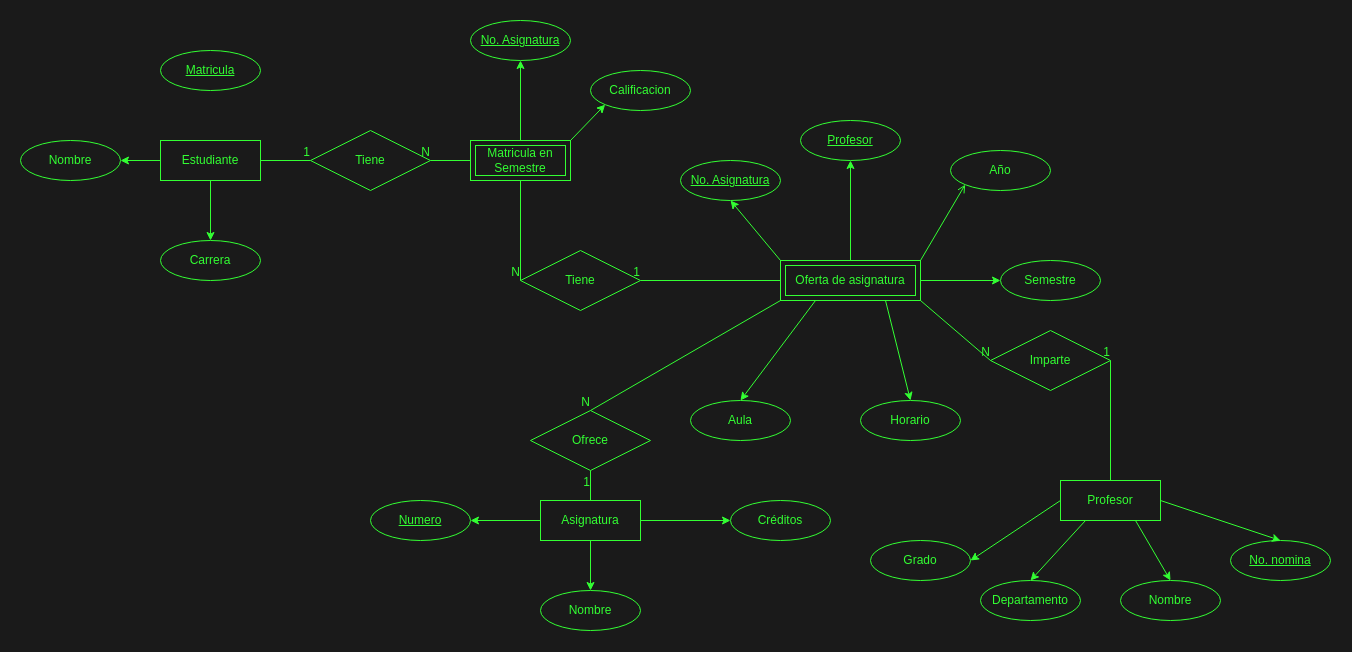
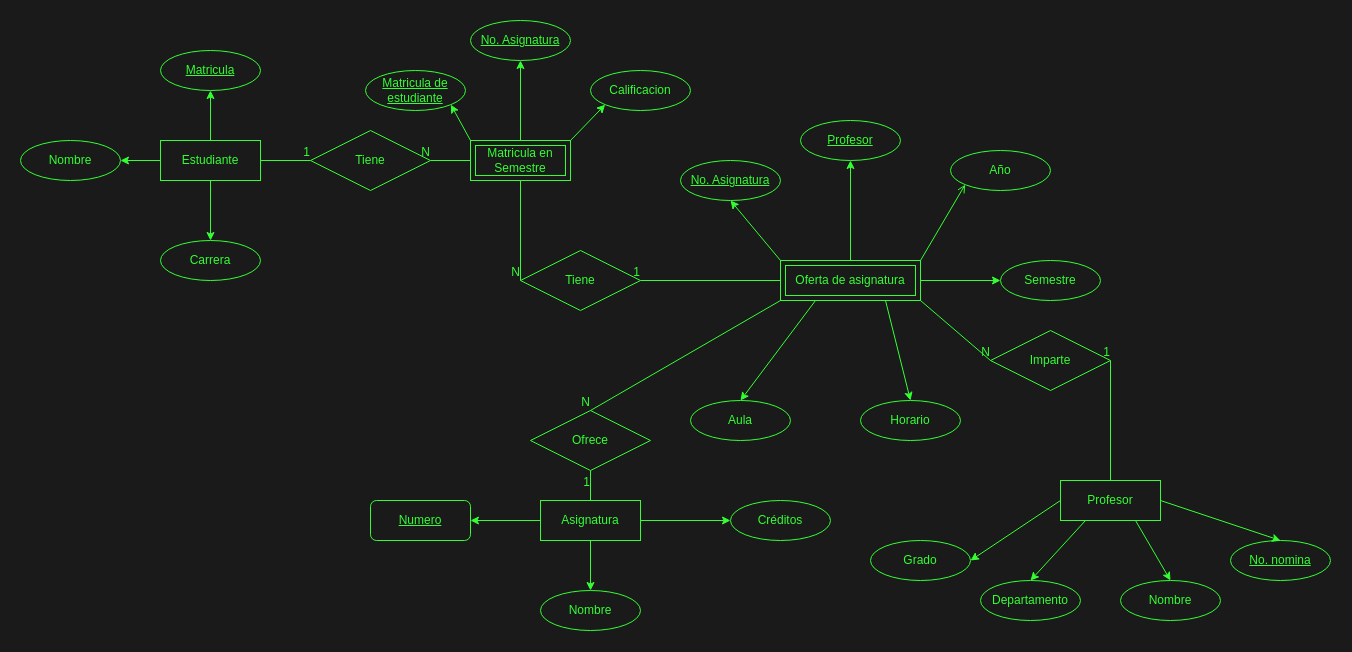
  <mxCell id="0" />
  <mxCell id="1" parent="0" />
  <mxCell id="2" style="edgeStyle=none;html=1;exitX=0.5;exitY=1;exitDx=0;exitDy=0;entryX=0.5;entryY=0;entryDx=0;entryDy=0;fillColor=none;strokeColor=#33FF33;fontColor=#33FF33;" parent="1" source="5" target="30" edge="1"><mxGeometry relative="1" as="geometry" /></mxCell>
  <mxCell id="3" style="edgeStyle=none;html=1;exitX=1;exitY=0.5;exitDx=0;exitDy=0;entryX=0;entryY=0.5;entryDx=0;entryDy=0;strokeColor=#33FF33;fontColor=#33FF33;fillColor=none;" edge="1" parent="1" source="5" target="31"><mxGeometry relative="1" as="geometry" /></mxCell>
  <mxCell id="4" style="edgeStyle=none;html=1;exitX=0;exitY=0.5;exitDx=0;exitDy=0;entryX=1;entryY=0.5;entryDx=0;entryDy=0;strokeColor=#33FF33;fontColor=#33FF33;fillColor=none;" edge="1" parent="1" source="5" target="29"><mxGeometry relative="1" as="geometry" /></mxCell>
  <mxCell id="5" value="Asignatura" style="whiteSpace=wrap;html=1;align=center;fillColor=none;fontColor=#33FF33;strokeColor=#33FF33;" parent="1" vertex="1"><mxGeometry x="540" y="500" width="100" height="40" as="geometry" /></mxCell>
  <mxCell id="6" style="edgeStyle=none;html=1;exitX=0.25;exitY=1;exitDx=0;exitDy=0;entryX=0.5;entryY=0;entryDx=0;entryDy=0;strokeColor=#33FF33;fontColor=#33FF33;fillColor=none;" edge="1" parent="1" source="12" target="36"><mxGeometry relative="1" as="geometry" /></mxCell>
  <mxCell id="7" style="edgeStyle=none;html=1;exitX=0.75;exitY=1;exitDx=0;exitDy=0;entryX=0.5;entryY=0;entryDx=0;entryDy=0;strokeColor=#33FF33;fontColor=#33FF33;fillColor=none;" edge="1" parent="1" source="12" target="35"><mxGeometry relative="1" as="geometry" /></mxCell>
  <mxCell id="8" style="edgeStyle=none;html=1;exitX=1;exitY=0.5;exitDx=0;exitDy=0;entryX=0;entryY=0.5;entryDx=0;entryDy=0;strokeColor=#33FF33;fontColor=#33FF33;fillColor=none;" edge="1" parent="1" source="12" target="33"><mxGeometry relative="1" as="geometry" /></mxCell>
  <mxCell id="9" style="edgeStyle=none;html=1;exitX=1;exitY=0;exitDx=0;exitDy=0;entryX=0;entryY=1;entryDx=0;entryDy=0;strokeColor=#33FF33;fontColor=#33FF33;fillColor=none;endArrow=open;" edge="1" parent="1" source="12" target="32"><mxGeometry relative="1" as="geometry" /></mxCell>
  <mxCell id="10" style="edgeStyle=none;html=1;exitX=0.5;exitY=0;exitDx=0;exitDy=0;entryX=0.5;entryY=1;entryDx=0;entryDy=0;strokeColor=#33FF33;fontColor=#33FF33;fillColor=none;" edge="1" parent="1" source="12" target="34"><mxGeometry relative="1" as="geometry" /></mxCell>
  <mxCell id="11" style="edgeStyle=none;html=1;exitX=0;exitY=0;exitDx=0;exitDy=0;entryX=0.5;entryY=1;entryDx=0;entryDy=0;strokeColor=#33FF33;fontColor=#33FF33;fillColor=none;" edge="1" parent="1" source="12" target="37"><mxGeometry relative="1" as="geometry" /></mxCell>
  <mxCell id="12" value="Oferta de asignatura" style="shape=ext;margin=3;double=1;whiteSpace=wrap;html=1;align=center;fillColor=none;fontColor=#33FF33;strokeColor=#33FF33;" parent="1" vertex="1"><mxGeometry x="780" y="260" width="140" height="40" as="geometry" /></mxCell>
  <mxCell id="13" style="edgeStyle=none;html=1;exitX=0;exitY=0.5;exitDx=0;exitDy=0;entryX=1;entryY=0.5;entryDx=0;entryDy=0;strokeColor=#33FF33;fillColor=none;fontColor=#33FF33;" parent="1" source="16" target="23" edge="1"><mxGeometry relative="1" as="geometry" /></mxCell>
  <mxCell id="14" style="edgeStyle=none;html=1;exitX=0.5;exitY=1;exitDx=0;exitDy=0;entryX=0.5;entryY=0;entryDx=0;entryDy=0;strokeColor=#33FF33;fontColor=#33FF33;fillColor=none;" edge="1" parent="1" source="16" target="24"><mxGeometry relative="1" as="geometry" /></mxCell>
+ <mxCell id="15" style="edgeStyle=none;html=1;exitX=0.5;exitY=0;exitDx=0;exitDy=0;entryX=0.5;entryY=1;entryDx=0;entryDy=0;strokeColor=#33FF33;fontColor=#33FF33;fillColor=none;" edge="1" parent="1" source="16" target="22"><mxGeometry relative="1" as="geometry" /></mxCell>
  <mxCell id="16" value="Estudiante" style="whiteSpace=wrap;html=1;align=center;fillColor=none;fontColor=#33FF33;strokeColor=#33FF33;" parent="1" vertex="1"><mxGeometry x="160" y="140" width="100" height="40" as="geometry" /></mxCell>
  <mxCell id="17" style="edgeStyle=none;html=1;exitX=0;exitY=0.5;exitDx=0;exitDy=0;entryX=1;entryY=0.5;entryDx=0;entryDy=0;strokeColor=#33FF33;fontColor=#33FF33;fillColor=none;" edge="1" parent="1" source="21" target="28"><mxGeometry relative="1" as="geometry" /></mxCell>
  <mxCell id="18" style="edgeStyle=none;html=1;exitX=0.25;exitY=1;exitDx=0;exitDy=0;entryX=0.5;entryY=0;entryDx=0;entryDy=0;strokeColor=#33FF33;fontColor=#33FF33;fillColor=none;" edge="1" parent="1" source="21" target="27"><mxGeometry relative="1" as="geometry" /></mxCell>
  <mxCell id="19" style="edgeStyle=none;html=1;exitX=0.75;exitY=1;exitDx=0;exitDy=0;entryX=0.5;entryY=0;entryDx=0;entryDy=0;strokeColor=#33FF33;fontColor=#33FF33;fillColor=none;" edge="1" parent="1" source="21" target="26"><mxGeometry relative="1" as="geometry" /></mxCell>
  <mxCell id="20" style="edgeStyle=none;html=1;exitX=1;exitY=0.5;exitDx=0;exitDy=0;entryX=0.5;entryY=0;entryDx=0;entryDy=0;strokeColor=#33FF33;fontColor=#33FF33;fillColor=none;" edge="1" parent="1" source="21" target="25"><mxGeometry relative="1" as="geometry" /></mxCell>
  <mxCell id="21" value="Profesor" style="whiteSpace=wrap;html=1;align=center;fillColor=none;fontColor=#33FF33;strokeColor=#33FF33;" parent="1" vertex="1"><mxGeometry x="1060" y="480" width="100" height="40" as="geometry" /></mxCell>
  <mxCell id="22" value="Matricula" style="ellipse;whiteSpace=wrap;html=1;align=center;fontStyle=4;fillColor=none;fontColor=#33FF33;strokeColor=#33FF33;" parent="1" vertex="1"><mxGeometry x="160" y="50" width="100" height="40" as="geometry" /></mxCell>
  <mxCell id="23" value="Nombre" style="ellipse;whiteSpace=wrap;html=1;align=center;fillColor=none;fontColor=#33FF33;strokeColor=#33FF33;" parent="1" vertex="1"><mxGeometry x="20" y="140" width="100" height="40" as="geometry" /></mxCell>
  <mxCell id="24" value="Carrera" style="ellipse;whiteSpace=wrap;html=1;align=center;fillColor=none;fontColor=#33FF33;strokeColor=#33FF33;" parent="1" vertex="1"><mxGeometry x="160" y="240" width="100" height="40" as="geometry" /></mxCell>
  <mxCell id="25" value="No. nomina" style="ellipse;whiteSpace=wrap;html=1;align=center;fontStyle=4;fillColor=none;fontColor=#33FF33;strokeColor=#33FF33;" parent="1" vertex="1"><mxGeometry x="1230" y="540" width="100" height="40" as="geometry" /></mxCell>
  <mxCell id="26" value="Nombre" style="ellipse;whiteSpace=wrap;html=1;align=center;fillColor=none;fontColor=#33FF33;strokeColor=#33FF33;" parent="1" vertex="1"><mxGeometry x="1120" y="580" width="100" height="40" as="geometry" /></mxCell>
  <mxCell id="27" value="Departamento" style="ellipse;whiteSpace=wrap;html=1;align=center;fillColor=none;fontColor=#33FF33;strokeColor=#33FF33;" parent="1" vertex="1"><mxGeometry x="980" y="580" width="100" height="40" as="geometry" /></mxCell>
  <mxCell id="28" value="Grado" style="ellipse;whiteSpace=wrap;html=1;align=center;fillColor=none;fontColor=#33FF33;strokeColor=#33FF33;" parent="1" vertex="1"><mxGeometry x="870" y="540" width="100" height="40" as="geometry" /></mxCell>
- <mxCell id="29" value="Numero" style="ellipse;whiteSpace=wrap;html=1;align=center;fontStyle=4;fillColor=none;fontColor=#33FF33;strokeColor=#33FF33;" parent="1" vertex="1"><mxGeometry x="370" y="500" width="100" height="40" as="geometry" /></mxCell>
+ <mxCell id="29" value="Numero" style="whiteSpace=wrap;html=1;align=center;fontStyle=4;fillColor=none;fontColor=#33FF33;strokeColor=#33FF33;rounded=1;" parent="1" vertex="1"><mxGeometry x="370" y="500" width="100" height="40" as="geometry" /></mxCell>
  <mxCell id="30" value="Nombre" style="ellipse;whiteSpace=wrap;html=1;align=center;fillColor=none;fontColor=#33FF33;strokeColor=#33FF33;" parent="1" vertex="1"><mxGeometry x="540" y="590" width="100" height="40" as="geometry" /></mxCell>
  <mxCell id="31" value="Créditos" style="ellipse;whiteSpace=wrap;html=1;align=center;fillColor=none;fontColor=#33FF33;strokeColor=#33FF33;" parent="1" vertex="1"><mxGeometry x="730" y="500" width="100" height="40" as="geometry" /></mxCell>
  <mxCell id="32" value="Año" style="ellipse;whiteSpace=wrap;html=1;align=center;fillColor=none;fontColor=#33FF33;strokeColor=#33FF33;" parent="1" vertex="1"><mxGeometry x="950" y="150" width="100" height="40" as="geometry" /></mxCell>
  <mxCell id="33" value="Semestre" style="ellipse;whiteSpace=wrap;html=1;align=center;fillColor=none;fontColor=#33FF33;strokeColor=#33FF33;" parent="1" vertex="1"><mxGeometry x="1000" y="260" width="100" height="40" as="geometry" /></mxCell>
  <mxCell id="34" value="&lt;u&gt;Profesor&lt;/u&gt;" style="ellipse;whiteSpace=wrap;html=1;align=center;fillColor=none;fontColor=#33FF33;strokeColor=#33FF33;" parent="1" vertex="1"><mxGeometry x="800" y="120" width="100" height="40" as="geometry" /></mxCell>
  <mxCell id="35" value="Horario" style="ellipse;whiteSpace=wrap;html=1;align=center;fillColor=none;fontColor=#33FF33;strokeColor=#33FF33;" parent="1" vertex="1"><mxGeometry x="860" y="400" width="100" height="40" as="geometry" /></mxCell>
  <mxCell id="36" value="Aula" style="ellipse;whiteSpace=wrap;html=1;align=center;fillColor=none;fontColor=#33FF33;strokeColor=#33FF33;" parent="1" vertex="1"><mxGeometry x="690" y="400" width="100" height="40" as="geometry" /></mxCell>
  <mxCell id="37" value="No. Asignatura" style="ellipse;whiteSpace=wrap;html=1;align=center;fontStyle=4;fillColor=none;fontColor=#33FF33;strokeColor=#33FF33;" parent="1" vertex="1"><mxGeometry x="680" y="160" width="100" height="40" as="geometry" /></mxCell>
  <mxCell id="38" value="Imparte" style="shape=rhombus;perimeter=rhombusPerimeter;whiteSpace=wrap;html=1;align=center;fillColor=none;fontColor=#33FF33;strokeColor=#33FF33;" parent="1" vertex="1"><mxGeometry x="990" y="330" width="120" height="60" as="geometry" /></mxCell>
  <mxCell id="39" value="" style="endArrow=none;html=1;rounded=0;entryX=1;entryY=0.5;entryDx=0;entryDy=0;exitX=0.5;exitY=0;exitDx=0;exitDy=0;strokeColor=#33FF33;fillColor=none;fontColor=#33FF33;" parent="1" source="21" target="38" edge="1"><mxGeometry relative="1" as="geometry"><mxPoint x="1150" y="310" as="sourcePoint" /><mxPoint x="1260" y="370" as="targetPoint" /></mxGeometry></mxCell>
  <mxCell id="40" value="1" style="resizable=0;html=1;align=right;verticalAlign=bottom;fontColor=#33FF33;strokeColor=#33FF33;fillColor=none;" parent="39" connectable="0" vertex="1"><mxGeometry x="1" relative="1" as="geometry" /></mxCell>
  <mxCell id="41" value="" style="endArrow=none;html=1;rounded=0;entryX=0;entryY=0.5;entryDx=0;entryDy=0;exitX=1;exitY=1;exitDx=0;exitDy=0;strokeColor=#33FF33;fillColor=none;fontColor=#33FF33;" parent="1" source="12" target="38" edge="1"><mxGeometry relative="1" as="geometry"><mxPoint x="1080" y="350" as="sourcePoint" /><mxPoint x="1240" y="350" as="targetPoint" /></mxGeometry></mxCell>
  <mxCell id="42" value="N" style="resizable=0;html=1;align=right;verticalAlign=bottom;fontColor=#33FF33;strokeColor=#33FF33;fillColor=none;" parent="41" connectable="0" vertex="1"><mxGeometry x="1" relative="1" as="geometry" /></mxCell>
  <mxCell id="43" value="Ofrece" style="shape=rhombus;perimeter=rhombusPerimeter;whiteSpace=wrap;html=1;align=center;fillColor=none;fontColor=#33FF33;strokeColor=#33FF33;" parent="1" vertex="1"><mxGeometry x="530" y="410" width="120" height="60" as="geometry" /></mxCell>
  <mxCell id="44" value="" style="endArrow=none;html=1;rounded=0;entryX=0.5;entryY=1;entryDx=0;entryDy=0;exitX=0.5;exitY=0;exitDx=0;exitDy=0;strokeColor=#33FF33;fillColor=none;fontColor=#33FF33;" parent="1" source="5" target="43" edge="1"><mxGeometry relative="1" as="geometry"><mxPoint x="930" y="450" as="sourcePoint" /><mxPoint x="1090" y="450" as="targetPoint" /></mxGeometry></mxCell>
  <mxCell id="45" value="1" style="resizable=0;html=1;align=right;verticalAlign=bottom;fontColor=#33FF33;strokeColor=#33FF33;fillColor=none;" parent="44" connectable="0" vertex="1"><mxGeometry x="1" relative="1" as="geometry"><mxPoint y="20" as="offset" /></mxGeometry></mxCell>
  <mxCell id="46" value="" style="endArrow=none;html=1;rounded=0;entryX=0.5;entryY=0;entryDx=0;entryDy=0;exitX=0;exitY=1;exitDx=0;exitDy=0;strokeColor=#33FF33;fillColor=none;fontColor=#33FF33;" parent="1" source="12" target="43" edge="1"><mxGeometry relative="1" as="geometry"><mxPoint x="930" y="450" as="sourcePoint" /><mxPoint x="1090" y="450" as="targetPoint" /></mxGeometry></mxCell>
  <mxCell id="47" value="N" style="resizable=0;html=1;align=right;verticalAlign=bottom;fontColor=#33FF33;strokeColor=#33FF33;fillColor=none;" parent="46" connectable="0" vertex="1"><mxGeometry x="1" relative="1" as="geometry" /></mxCell>
+ <mxCell id="48" value="Matricula de estudiante" style="ellipse;whiteSpace=wrap;html=1;align=center;fontStyle=4;fillColor=none;fontColor=#33FF33;strokeColor=#33FF33;" parent="1" vertex="1"><mxGeometry x="365" y="70" width="100" height="40" as="geometry" /></mxCell>
  <mxCell id="49" value="No. Asignatura" style="ellipse;whiteSpace=wrap;html=1;align=center;fontStyle=4;fillColor=none;fontColor=#33FF33;strokeColor=#33FF33;" parent="1" vertex="1"><mxGeometry x="470" y="20" width="100" height="40" as="geometry" /></mxCell>
  <mxCell id="50" value="Calificacion" style="ellipse;whiteSpace=wrap;html=1;align=center;fillColor=none;fontColor=#33FF33;strokeColor=#33FF33;" parent="1" vertex="1"><mxGeometry x="590" y="70" width="100" height="40" as="geometry" /></mxCell>
  <mxCell id="51" value="Tiene" style="shape=rhombus;perimeter=rhombusPerimeter;whiteSpace=wrap;html=1;align=center;fillColor=none;fontColor=#33FF33;strokeColor=#33FF33;" parent="1" vertex="1"><mxGeometry x="310" y="130" width="120" height="60" as="geometry" /></mxCell>
  <mxCell id="52" value="Tiene" style="shape=rhombus;perimeter=rhombusPerimeter;whiteSpace=wrap;html=1;align=center;fillColor=none;fontColor=#33FF33;strokeColor=#33FF33;" parent="1" vertex="1"><mxGeometry x="520" y="250" width="120" height="60" as="geometry" /></mxCell>
  <mxCell id="53" value="" style="endArrow=none;html=1;rounded=0;exitX=0.5;exitY=1;exitDx=0;exitDy=0;entryX=0;entryY=0.5;entryDx=0;entryDy=0;strokeColor=#33FF33;fillColor=none;fontColor=#33FF33;" parent="1" target="52" edge="1" source="64"><mxGeometry relative="1" as="geometry"><mxPoint x="600" y="160" as="sourcePoint" /><mxPoint x="670" y="160" as="targetPoint" /></mxGeometry></mxCell>
  <mxCell id="54" value="N" style="resizable=0;html=1;align=right;verticalAlign=bottom;fontColor=#33FF33;strokeColor=#33FF33;fillColor=none;" parent="53" connectable="0" vertex="1"><mxGeometry x="1" relative="1" as="geometry" /></mxCell>
  <mxCell id="55" value="" style="endArrow=none;html=1;rounded=0;entryX=1;entryY=0.5;entryDx=0;entryDy=0;exitX=0;exitY=0.5;exitDx=0;exitDy=0;strokeColor=#33FF33;fillColor=none;fontColor=#33FF33;" parent="1" source="12" target="52" edge="1"><mxGeometry relative="1" as="geometry"><mxPoint x="440" y="270" as="sourcePoint" /><mxPoint x="600" y="270" as="targetPoint" /></mxGeometry></mxCell>
  <mxCell id="56" value="1" style="resizable=0;html=1;align=right;verticalAlign=bottom;fontColor=#33FF33;strokeColor=#33FF33;fillColor=none;" parent="55" connectable="0" vertex="1"><mxGeometry x="1" relative="1" as="geometry" /></mxCell>
  <mxCell id="57" value="" style="endArrow=none;html=1;rounded=0;entryX=1;entryY=0.5;entryDx=0;entryDy=0;exitX=0;exitY=0.5;exitDx=0;exitDy=0;strokeColor=#33FF33;fillColor=none;fontColor=#33FF33;" parent="1" target="51" edge="1" source="64"><mxGeometry relative="1" as="geometry"><mxPoint x="500" y="160" as="sourcePoint" /><mxPoint x="330" y="150" as="targetPoint" /></mxGeometry></mxCell>
  <mxCell id="58" value="N" style="resizable=0;html=1;align=right;verticalAlign=bottom;fontColor=#33FF33;strokeColor=#33FF33;fillColor=none;" parent="57" connectable="0" vertex="1"><mxGeometry x="1" relative="1" as="geometry" /></mxCell>
  <mxCell id="59" value="" style="endArrow=none;html=1;rounded=0;entryX=0;entryY=0.5;entryDx=0;entryDy=0;exitX=1;exitY=0.5;exitDx=0;exitDy=0;strokeColor=#33FF33;fillColor=none;fontColor=#33FF33;" parent="1" source="16" target="51" edge="1"><mxGeometry relative="1" as="geometry"><mxPoint x="-50" y="410" as="sourcePoint" /><mxPoint x="110" y="410" as="targetPoint" /></mxGeometry></mxCell>
  <mxCell id="60" value="1" style="resizable=0;html=1;align=right;verticalAlign=bottom;fontColor=#33FF33;strokeColor=#33FF33;fillColor=none;" parent="59" connectable="0" vertex="1"><mxGeometry x="1" relative="1" as="geometry" /></mxCell>
  <mxCell id="61" style="edgeStyle=none;html=1;exitX=1;exitY=0;exitDx=0;exitDy=0;entryX=0;entryY=1;entryDx=0;entryDy=0;strokeColor=#33FF33;fontColor=#33FF33;fillColor=none;" edge="1" parent="1" source="64" target="50"><mxGeometry relative="1" as="geometry" /></mxCell>
  <mxCell id="62" style="edgeStyle=none;html=1;exitX=0.5;exitY=0;exitDx=0;exitDy=0;entryX=0.5;entryY=1;entryDx=0;entryDy=0;strokeColor=#33FF33;fontColor=#33FF33;fillColor=none;" edge="1" parent="1" source="64" target="49"><mxGeometry relative="1" as="geometry" /></mxCell>
+ <mxCell id="63" style="edgeStyle=none;html=1;exitX=0;exitY=0;exitDx=0;exitDy=0;entryX=1;entryY=1;entryDx=0;entryDy=0;strokeColor=#33FF33;fontColor=#33FF33;fillColor=none;" edge="1" parent="1" source="64" target="48"><mxGeometry relative="1" as="geometry" /></mxCell>
  <mxCell id="64" value="Matricula en Semestre" style="shape=ext;margin=3;double=1;whiteSpace=wrap;html=1;align=center;fillColor=none;fontColor=#33FF33;strokeColor=#33FF33;" parent="1" vertex="1"><mxGeometry x="470" y="140" width="100" height="40" as="geometry" /></mxCell>
